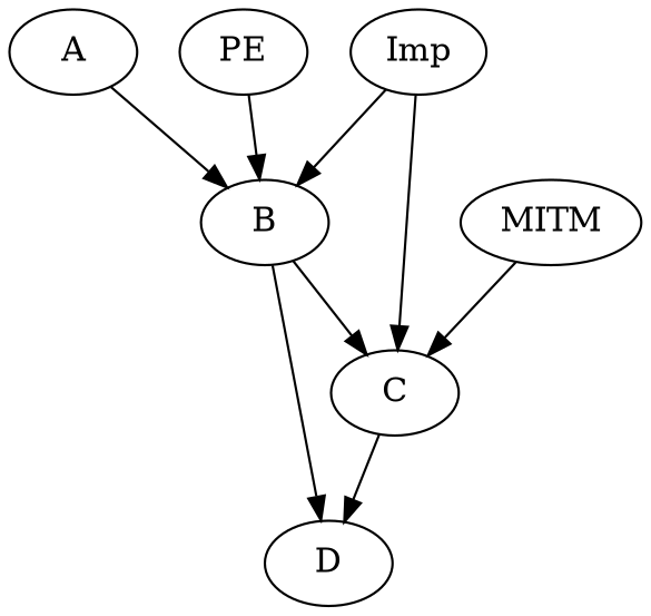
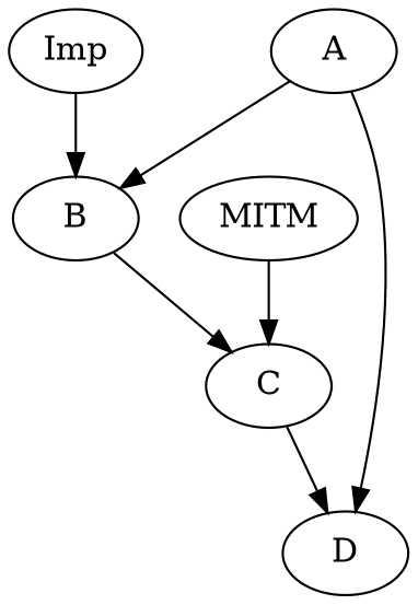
  strict digraph {
    edge [weight=None]
    A
    B
    C
    D
    Imp
-   PE
    MITM
    A -> B
    B -> C
-   B -> D
+   A -> D
    C -> D
    Imp -> B
-   Imp -> C
-   PE -> B
    MITM -> C
  }
